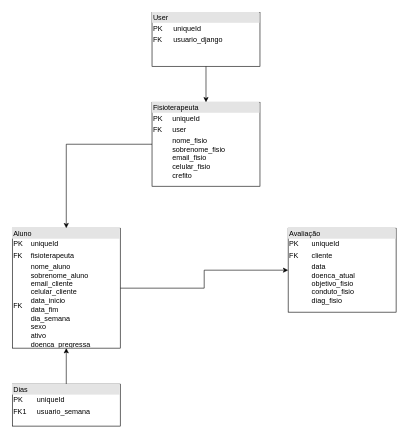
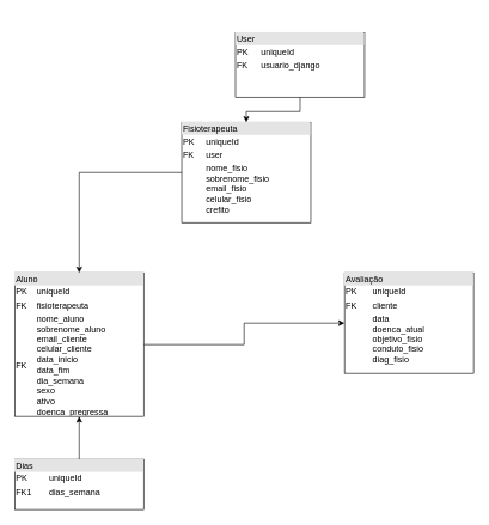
  <mxCell id="0" />
  <mxCell id="1" parent="0" />
  <mxCell id="2" style="edgeStyle=orthogonalEdgeStyle;rounded=0;orthogonalLoop=1;jettySize=auto;html=1;entryX=0.5;entryY=0;entryDx=0;entryDy=0;" edge="1" parent="1" source="3" target="5"><mxGeometry relative="1" as="geometry" /></mxCell>
- <mxCell id="3" value="&lt;div style=&quot;box-sizing: border-box ; width: 100% ; background: #e4e4e4 ; padding: 2px&quot;&gt;User&lt;/div&gt;&lt;table style=&quot;width: 100% ; font-size: 1em&quot; cellpadding=&quot;2&quot; cellspacing=&quot;0&quot;&gt;&lt;tbody&gt;&lt;tr&gt;&lt;td&gt;PK&lt;/td&gt;&lt;td&gt;uniqueId&lt;/td&gt;&lt;/tr&gt;&lt;tr&gt;&lt;td&gt;FK&lt;/td&gt;&lt;td&gt;usuario_django&lt;/td&gt;&lt;/tr&gt;&lt;tr&gt;&lt;td&gt;&lt;/td&gt;&lt;td&gt;&lt;br&gt;&lt;/td&gt;&lt;/tr&gt;&lt;/tbody&gt;&lt;/table&gt;" style="verticalAlign=top;align=left;overflow=fill;html=1;" vertex="1" parent="1"><mxGeometry x="253" y="20" width="180" height="90" as="geometry" /></mxCell>
+ <mxCell id="3" value="&lt;div style=&quot;box-sizing: border-box ; width: 100% ; background: #e4e4e4 ; padding: 2px&quot;&gt;User&lt;/div&gt;&lt;table style=&quot;width: 100% ; font-size: 1em&quot; cellpadding=&quot;2&quot; cellspacing=&quot;0&quot;&gt;&lt;tbody&gt;&lt;tr&gt;&lt;td&gt;PK&lt;/td&gt;&lt;td&gt;uniqueId&lt;/td&gt;&lt;/tr&gt;&lt;tr&gt;&lt;td&gt;FK&lt;/td&gt;&lt;td&gt;usuario_django&lt;/td&gt;&lt;/tr&gt;&lt;tr&gt;&lt;td&gt;&lt;/td&gt;&lt;td&gt;&lt;br&gt;&lt;/td&gt;&lt;/tr&gt;&lt;/tbody&gt;&lt;/table&gt;" style="verticalAlign=top;align=left;overflow=fill;html=1;" vertex="1" parent="1"><mxGeometry x="328" y="45" width="180" height="90" as="geometry" /></mxCell>
  <mxCell id="4" style="edgeStyle=orthogonalEdgeStyle;rounded=0;orthogonalLoop=1;jettySize=auto;html=1;entryX=0.5;entryY=0;entryDx=0;entryDy=0;" edge="1" parent="1" source="5" target="7"><mxGeometry relative="1" as="geometry" /></mxCell>
  <mxCell id="5" value="&lt;div style=&quot;box-sizing: border-box ; width: 100% ; background: #e4e4e4 ; padding: 2px&quot;&gt;Fisioterapeuta&lt;/div&gt;&lt;table style=&quot;width: 100% ; font-size: 1em&quot; cellpadding=&quot;2&quot; cellspacing=&quot;0&quot;&gt;&lt;tbody&gt;&lt;tr&gt;&lt;td&gt;PK&lt;/td&gt;&lt;td&gt;uniqueId&lt;/td&gt;&lt;/tr&gt;&lt;tr&gt;&lt;td&gt;FK&lt;/td&gt;&lt;td&gt;user&lt;/td&gt;&lt;/tr&gt;&lt;tr&gt;&lt;td&gt;&lt;/td&gt;&lt;td&gt;nome_fisio&lt;br&gt;sobrenome_fisio&lt;br&gt;email_fisio&lt;br&gt;celular_fisio&lt;br&gt;crefito&lt;/td&gt;&lt;/tr&gt;&lt;/tbody&gt;&lt;/table&gt;" style="verticalAlign=top;align=left;overflow=fill;html=1;" vertex="1" parent="1"><mxGeometry x="253" y="170" width="180" height="140" as="geometry" /></mxCell>
  <mxCell id="6" style="edgeStyle=orthogonalEdgeStyle;rounded=0;orthogonalLoop=1;jettySize=auto;html=1;entryX=0;entryY=0.5;entryDx=0;entryDy=0;" edge="1" parent="1" source="7" target="8"><mxGeometry relative="1" as="geometry" /></mxCell>
  <mxCell id="7" value="&lt;div style=&quot;box-sizing: border-box ; width: 100% ; background: #e4e4e4 ; padding: 2px&quot;&gt;Aluno&lt;/div&gt;&lt;table style=&quot;width: 100% ; font-size: 1em&quot; cellpadding=&quot;2&quot; cellspacing=&quot;0&quot;&gt;&lt;tbody&gt;&lt;tr&gt;&lt;td&gt;PK&lt;/td&gt;&lt;td&gt;uniqueId&lt;/td&gt;&lt;/tr&gt;&lt;tr&gt;&lt;td&gt;FK&lt;/td&gt;&lt;td&gt;fisioterapeuta&lt;/td&gt;&lt;/tr&gt;&lt;tr&gt;&lt;td&gt;FK&lt;/td&gt;&lt;td&gt;nome_aluno&lt;br&gt;sobrenome_aluno&lt;br&gt;email_cliente&lt;br&gt;celular_cliente&lt;br&gt;data_inicio&lt;br&gt;data_fim&lt;br&gt;dia_semana&lt;br&gt;sexo&lt;br&gt;ativo&lt;br&gt;doenca_pregressa&lt;/td&gt;&lt;/tr&gt;&lt;/tbody&gt;&lt;/table&gt;" style="verticalAlign=top;align=left;overflow=fill;html=1;" vertex="1" parent="1"><mxGeometry x="20" y="380" width="180" height="200" as="geometry" /></mxCell>
  <mxCell id="8" value="&lt;div style=&quot;box-sizing: border-box ; width: 100% ; background: #e4e4e4 ; padding: 2px&quot;&gt;Avaliação&lt;/div&gt;&lt;table style=&quot;width: 100% ; font-size: 1em&quot; cellpadding=&quot;2&quot; cellspacing=&quot;0&quot;&gt;&lt;tbody&gt;&lt;tr&gt;&lt;td&gt;PK&lt;/td&gt;&lt;td&gt;uniqueId&lt;/td&gt;&lt;/tr&gt;&lt;tr&gt;&lt;td&gt;FK&lt;/td&gt;&lt;td&gt;cliente&lt;/td&gt;&lt;/tr&gt;&lt;tr&gt;&lt;td&gt;&lt;/td&gt;&lt;td&gt;data&lt;br&gt;doenca_atual&lt;br&gt;objetivo_fisio&lt;br&gt;conduto_fisio&lt;br&gt;diag_fisio&lt;/td&gt;&lt;/tr&gt;&lt;/tbody&gt;&lt;/table&gt;" style="verticalAlign=top;align=left;overflow=fill;html=1;" vertex="1" parent="1"><mxGeometry x="480" y="380" width="180" height="140" as="geometry" /></mxCell>
  <mxCell id="9" style="edgeStyle=orthogonalEdgeStyle;rounded=0;orthogonalLoop=1;jettySize=auto;html=1;entryX=0.5;entryY=1;entryDx=0;entryDy=0;" edge="1" parent="1" source="10" target="7"><mxGeometry relative="1" as="geometry" /></mxCell>
- <mxCell id="10" value="&lt;div style=&quot;box-sizing: border-box ; width: 100% ; background: #e4e4e4 ; padding: 2px&quot;&gt;Dias&lt;/div&gt;&lt;table style=&quot;width: 100% ; font-size: 1em&quot; cellpadding=&quot;2&quot; cellspacing=&quot;0&quot;&gt;&lt;tbody&gt;&lt;tr&gt;&lt;td&gt;PK&lt;/td&gt;&lt;td&gt;uniqueId&lt;/td&gt;&lt;/tr&gt;&lt;tr&gt;&lt;td&gt;FK1&lt;/td&gt;&lt;td&gt;usuario_semana&lt;/td&gt;&lt;/tr&gt;&lt;tr&gt;&lt;td&gt;&lt;/td&gt;&lt;td&gt;&lt;/td&gt;&lt;/tr&gt;&lt;/tbody&gt;&lt;/table&gt;&lt;br&gt;" style="verticalAlign=top;align=left;overflow=fill;html=1;" vertex="1" parent="1"><mxGeometry x="20" y="640" width="180" height="70" as="geometry" /></mxCell>
+ <mxCell id="10" value="&lt;div style=&quot;box-sizing: border-box ; width: 100% ; background: #e4e4e4 ; padding: 2px&quot;&gt;Dias&lt;/div&gt;&lt;table style=&quot;width: 100% ; font-size: 1em&quot; cellpadding=&quot;2&quot; cellspacing=&quot;0&quot;&gt;&lt;tbody&gt;&lt;tr&gt;&lt;td&gt;PK&lt;/td&gt;&lt;td&gt;uniqueId&lt;/td&gt;&lt;/tr&gt;&lt;tr&gt;&lt;td&gt;FK1&lt;/td&gt;&lt;td&gt;dias_semana&lt;/td&gt;&lt;/tr&gt;&lt;tr&gt;&lt;td&gt;&lt;/td&gt;&lt;td&gt;&lt;/td&gt;&lt;/tr&gt;&lt;/tbody&gt;&lt;/table&gt;&lt;br&gt;" style="verticalAlign=top;align=left;overflow=fill;html=1;" vertex="1" parent="1"><mxGeometry x="20" y="640" width="180" height="70" as="geometry" /></mxCell>
